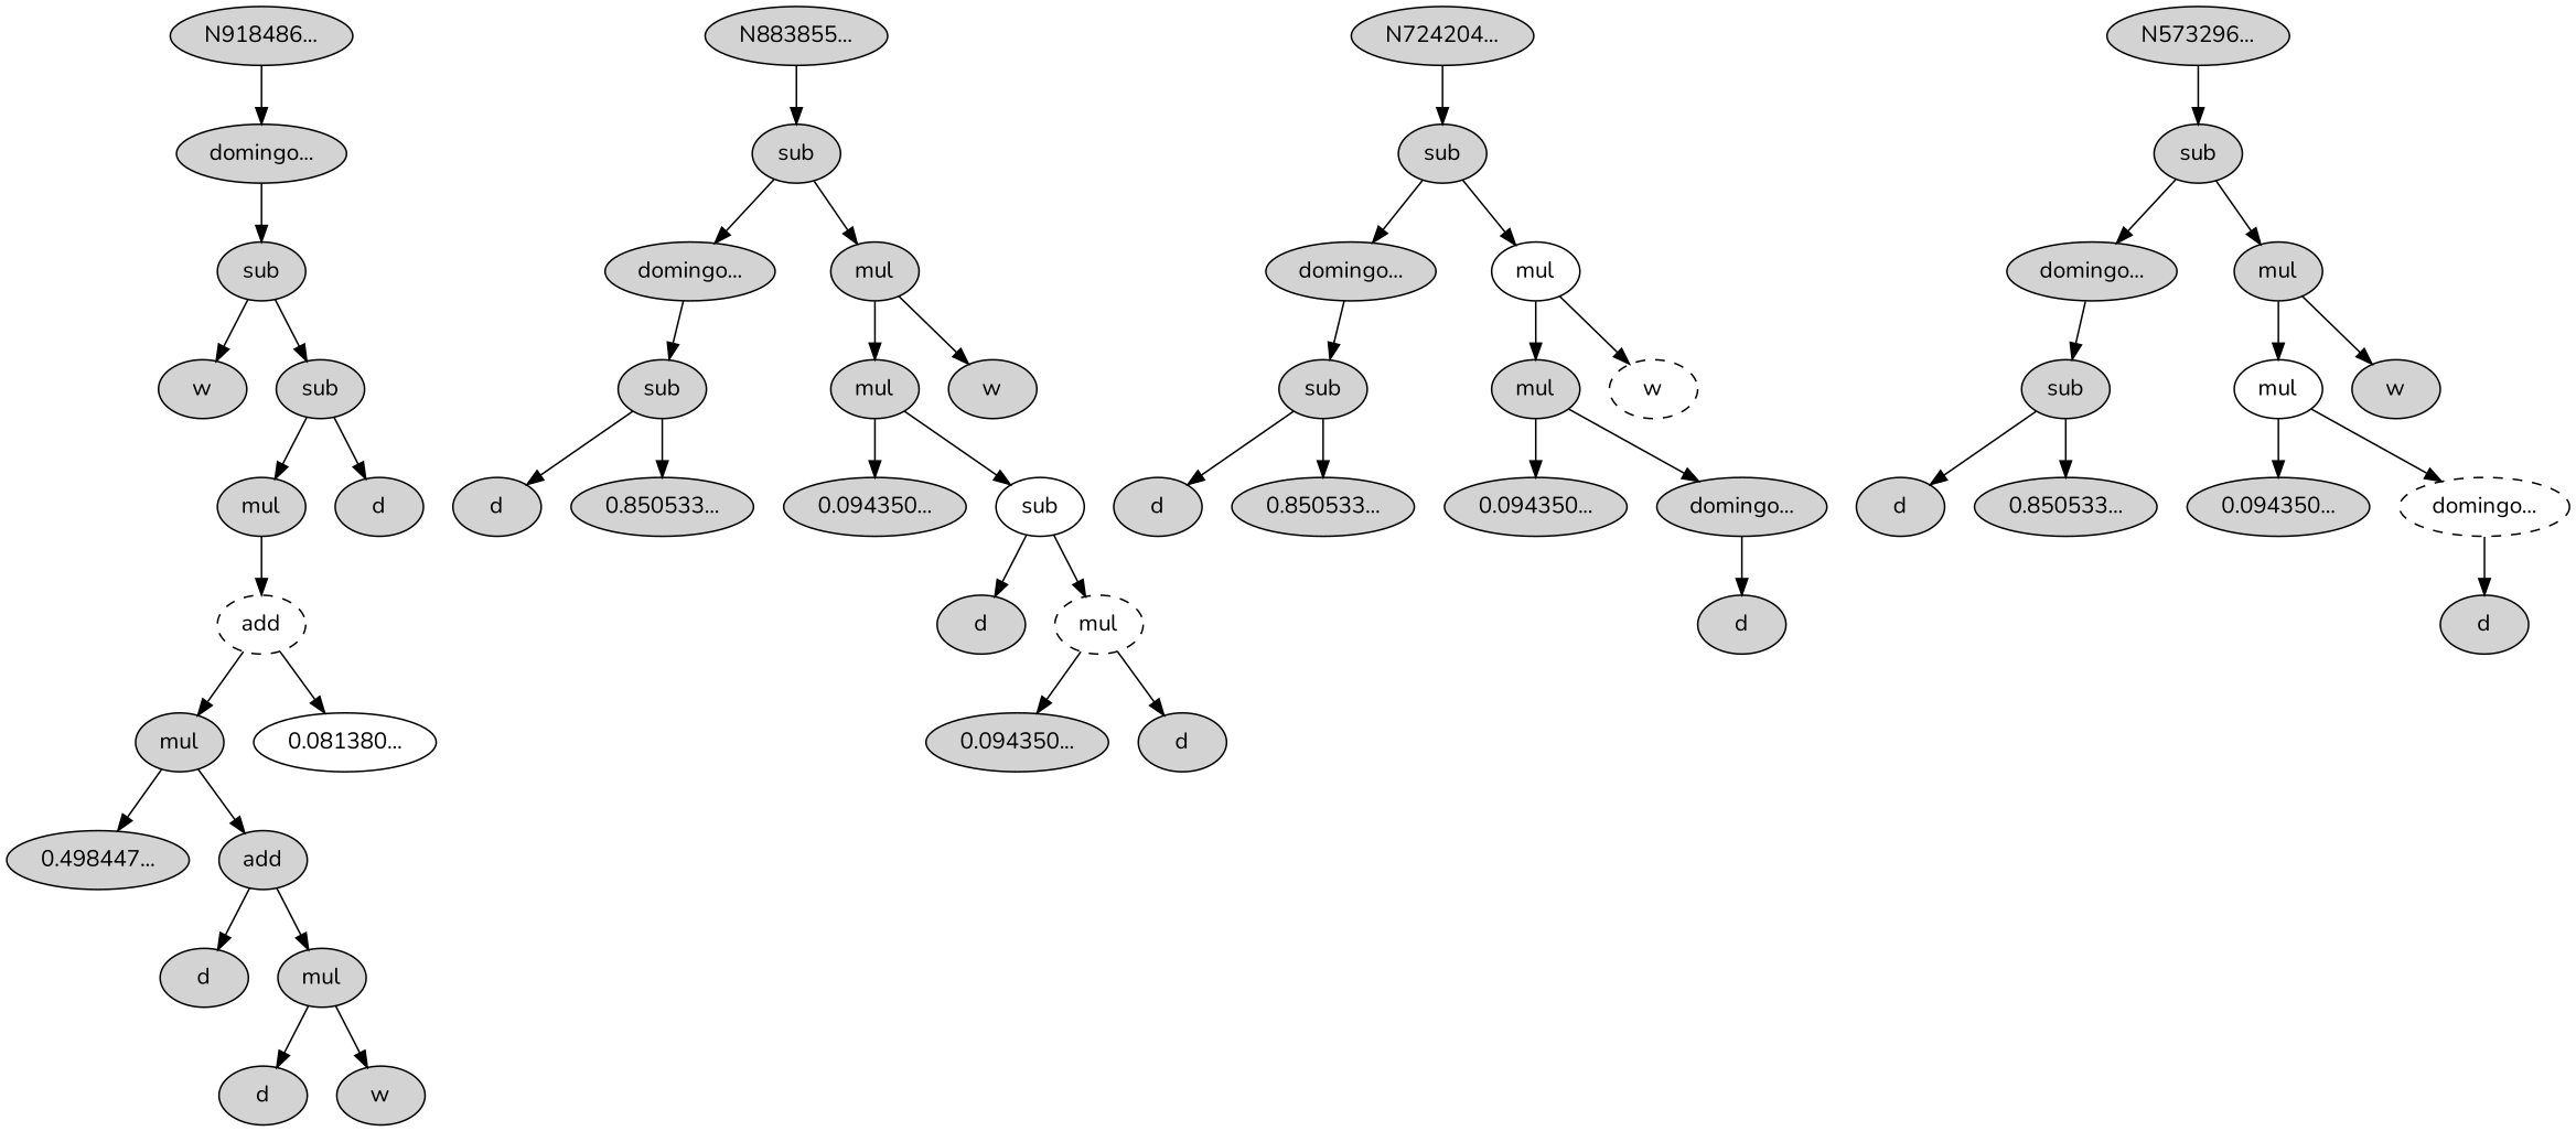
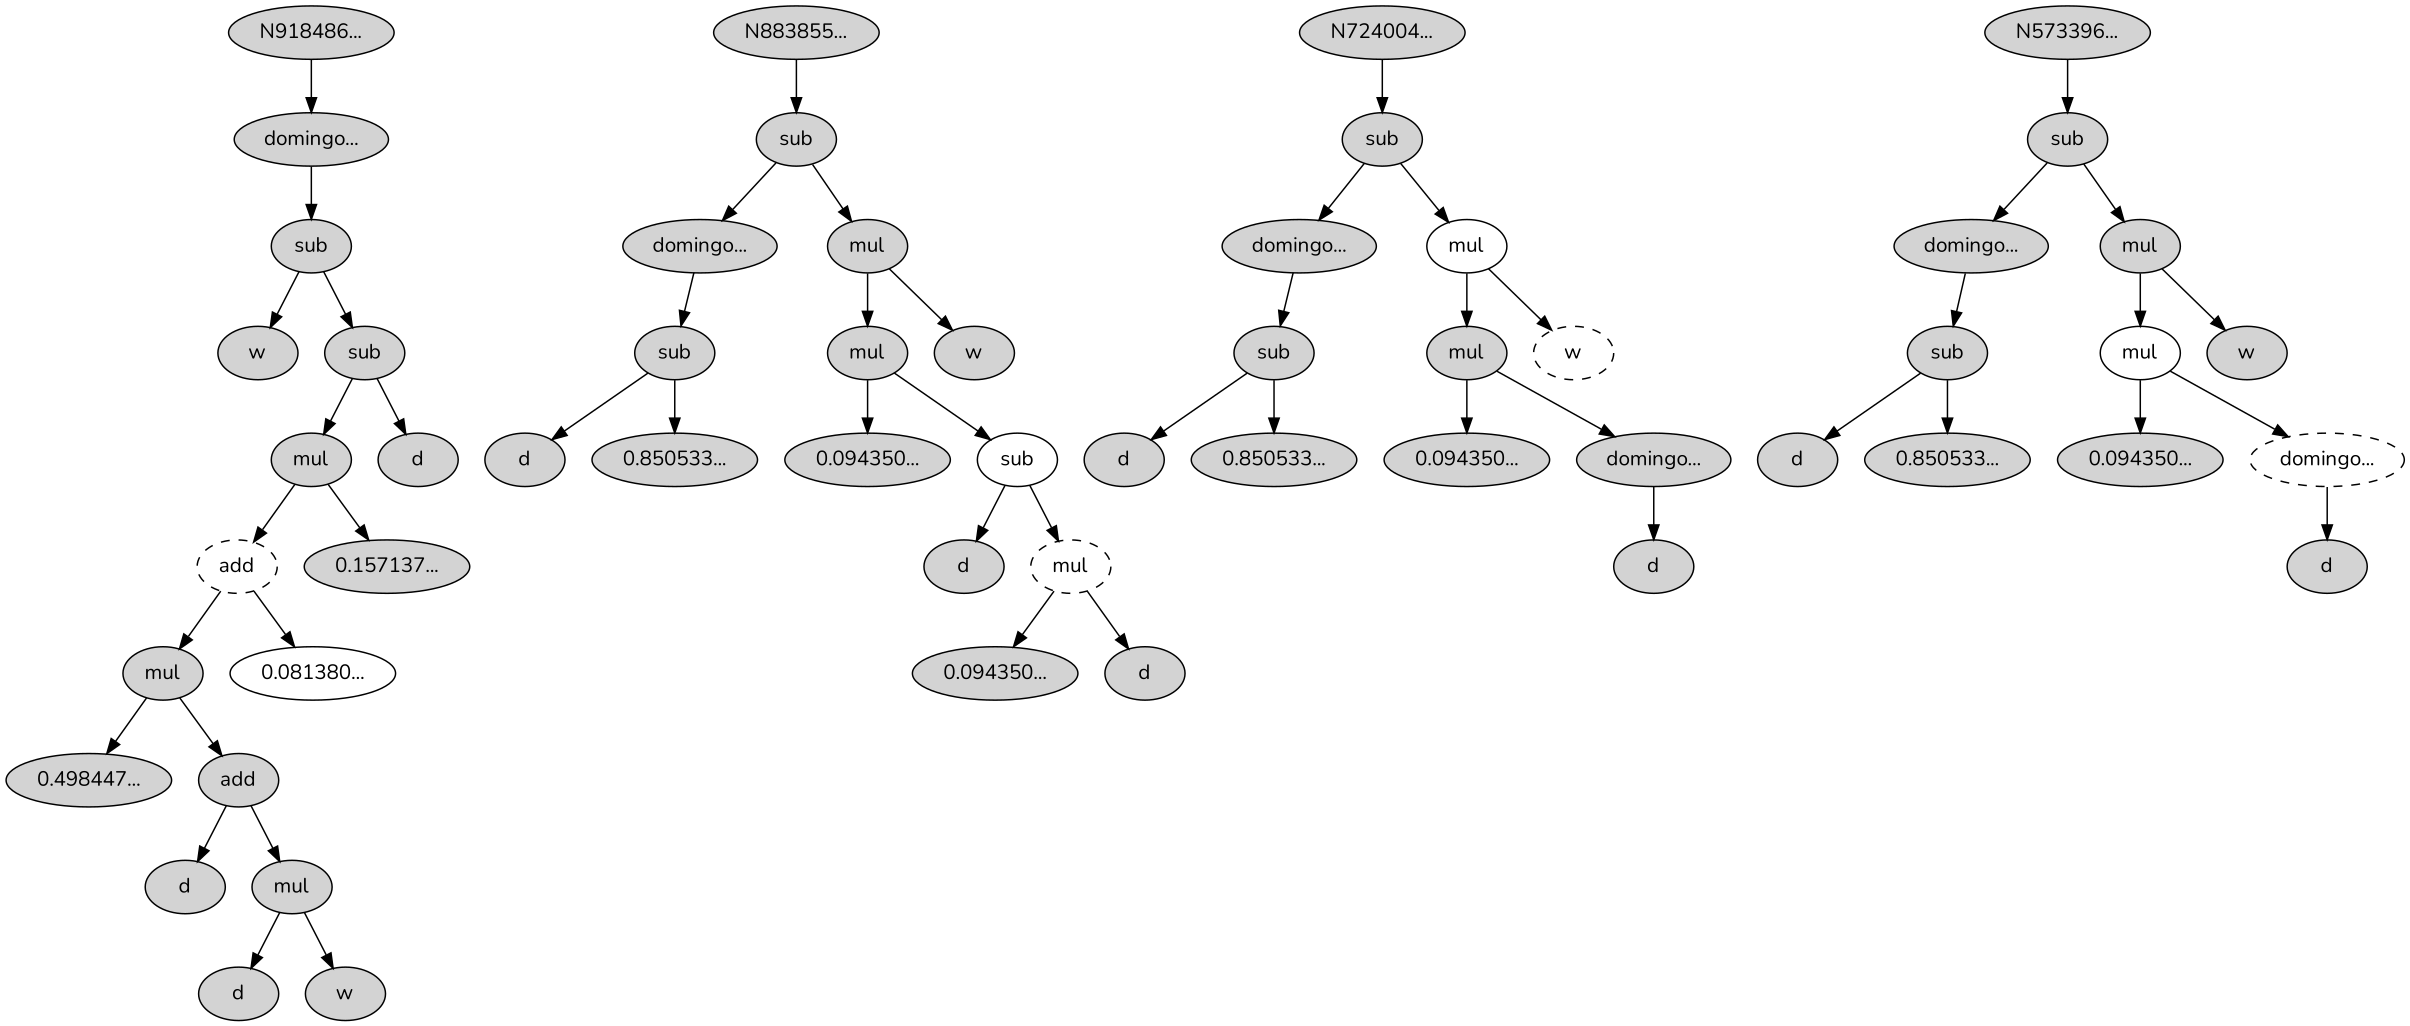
  digraph {
    fontname=Nunito
    node [fontname=Nunito style=filled]
    edge [fontname=Nunito]
    n1 [label="N918486..."]
    n2 [label="domingo..."]
    n3 [label=sub]
    n4 [label=w]
    n5 [label=sub]
    n6 [label=mul]
    n7 [label=d]
    n8 [label=add style=dashed]
+   n9 [label="0.157137..."]
    n10 [label=mul]
    n11 [label="0.081380..." style=solid]
    n12 [label="0.498447..."]
    n13 [label=add]
    n14 [label=d]
    n15 [label=mul]
    n16 [label=d]
    n17 [label=w]
    n18 [label="N883855..."]
    n19 [label=sub]
    n20 [label="domingo..."]
    n21 [label=mul]
    n22 [label=sub]
    n23 [label=mul]
    n24 [label=w]
    n25 [label=d]
    n26 [label="0.850533..."]
    n27 [label="0.094350..."]
    n28 [label=sub style=solid]
    n29 [label=d]
    n30 [label=mul style=dashed]
    n31 [label="0.094350..."]
    n32 [label=d]
-   n33 [label="N724204..."]
+   n33 [label="N724004..."]
    n34 [label=sub]
    n35 [label="domingo..."]
    n36 [label=mul style=solid]
    n37 [label=sub]
    n38 [label=mul]
    n39 [label=w style=dashed]
    n40 [label=d]
    n41 [label="0.850533..."]
    n42 [label="0.094350..."]
    n43 [label="domingo..."]
    n44 [label=d]
-   n45 [label="N573296..."]
+   n45 [label="N573396..."]
    n46 [label=sub]
    n47 [label="domingo..."]
    n48 [label=mul]
    n49 [label=sub]
    n50 [label=mul style=solid]
    n51 [label=w]
    n52 [label=d]
    n53 [label="0.850533..."]
    n54 [label="0.094350..."]
    n55 [label="domingo..." style=dashed]
    n56 [label=d]
    n1 -> n2
    n2 -> n3
    n3 -> n4
    n3 -> n5
    n5 -> n6
    n5 -> n7
    n6 -> n8
+   n6 -> n9
    n8 -> n10
    n8 -> n11
    n10 -> n12
    n10 -> n13
    n13 -> n14
    n13 -> n15
    n15 -> n16
    n15 -> n17
    n18 -> n19
    n19 -> n20
    n19 -> n21
    n20 -> n22
    n21 -> n23
    n21 -> n24
    n22 -> n25
    n22 -> n26
    n23 -> n27
    n23 -> n28
    n28 -> n29
    n28 -> n30
    n30 -> n31
    n30 -> n32
    n33 -> n34
    n34 -> n35
    n34 -> n36
    n35 -> n37
    n36 -> n38
    n36 -> n39
    n37 -> n40
    n37 -> n41
    n38 -> n42
    n38 -> n43
    n43 -> n44
    n45 -> n46
    n46 -> n47
    n46 -> n48
    n47 -> n49
    n48 -> n50
    n48 -> n51
    n49 -> n52
    n49 -> n53
    n50 -> n54
    n50 -> n55
    n55 -> n56
  }
